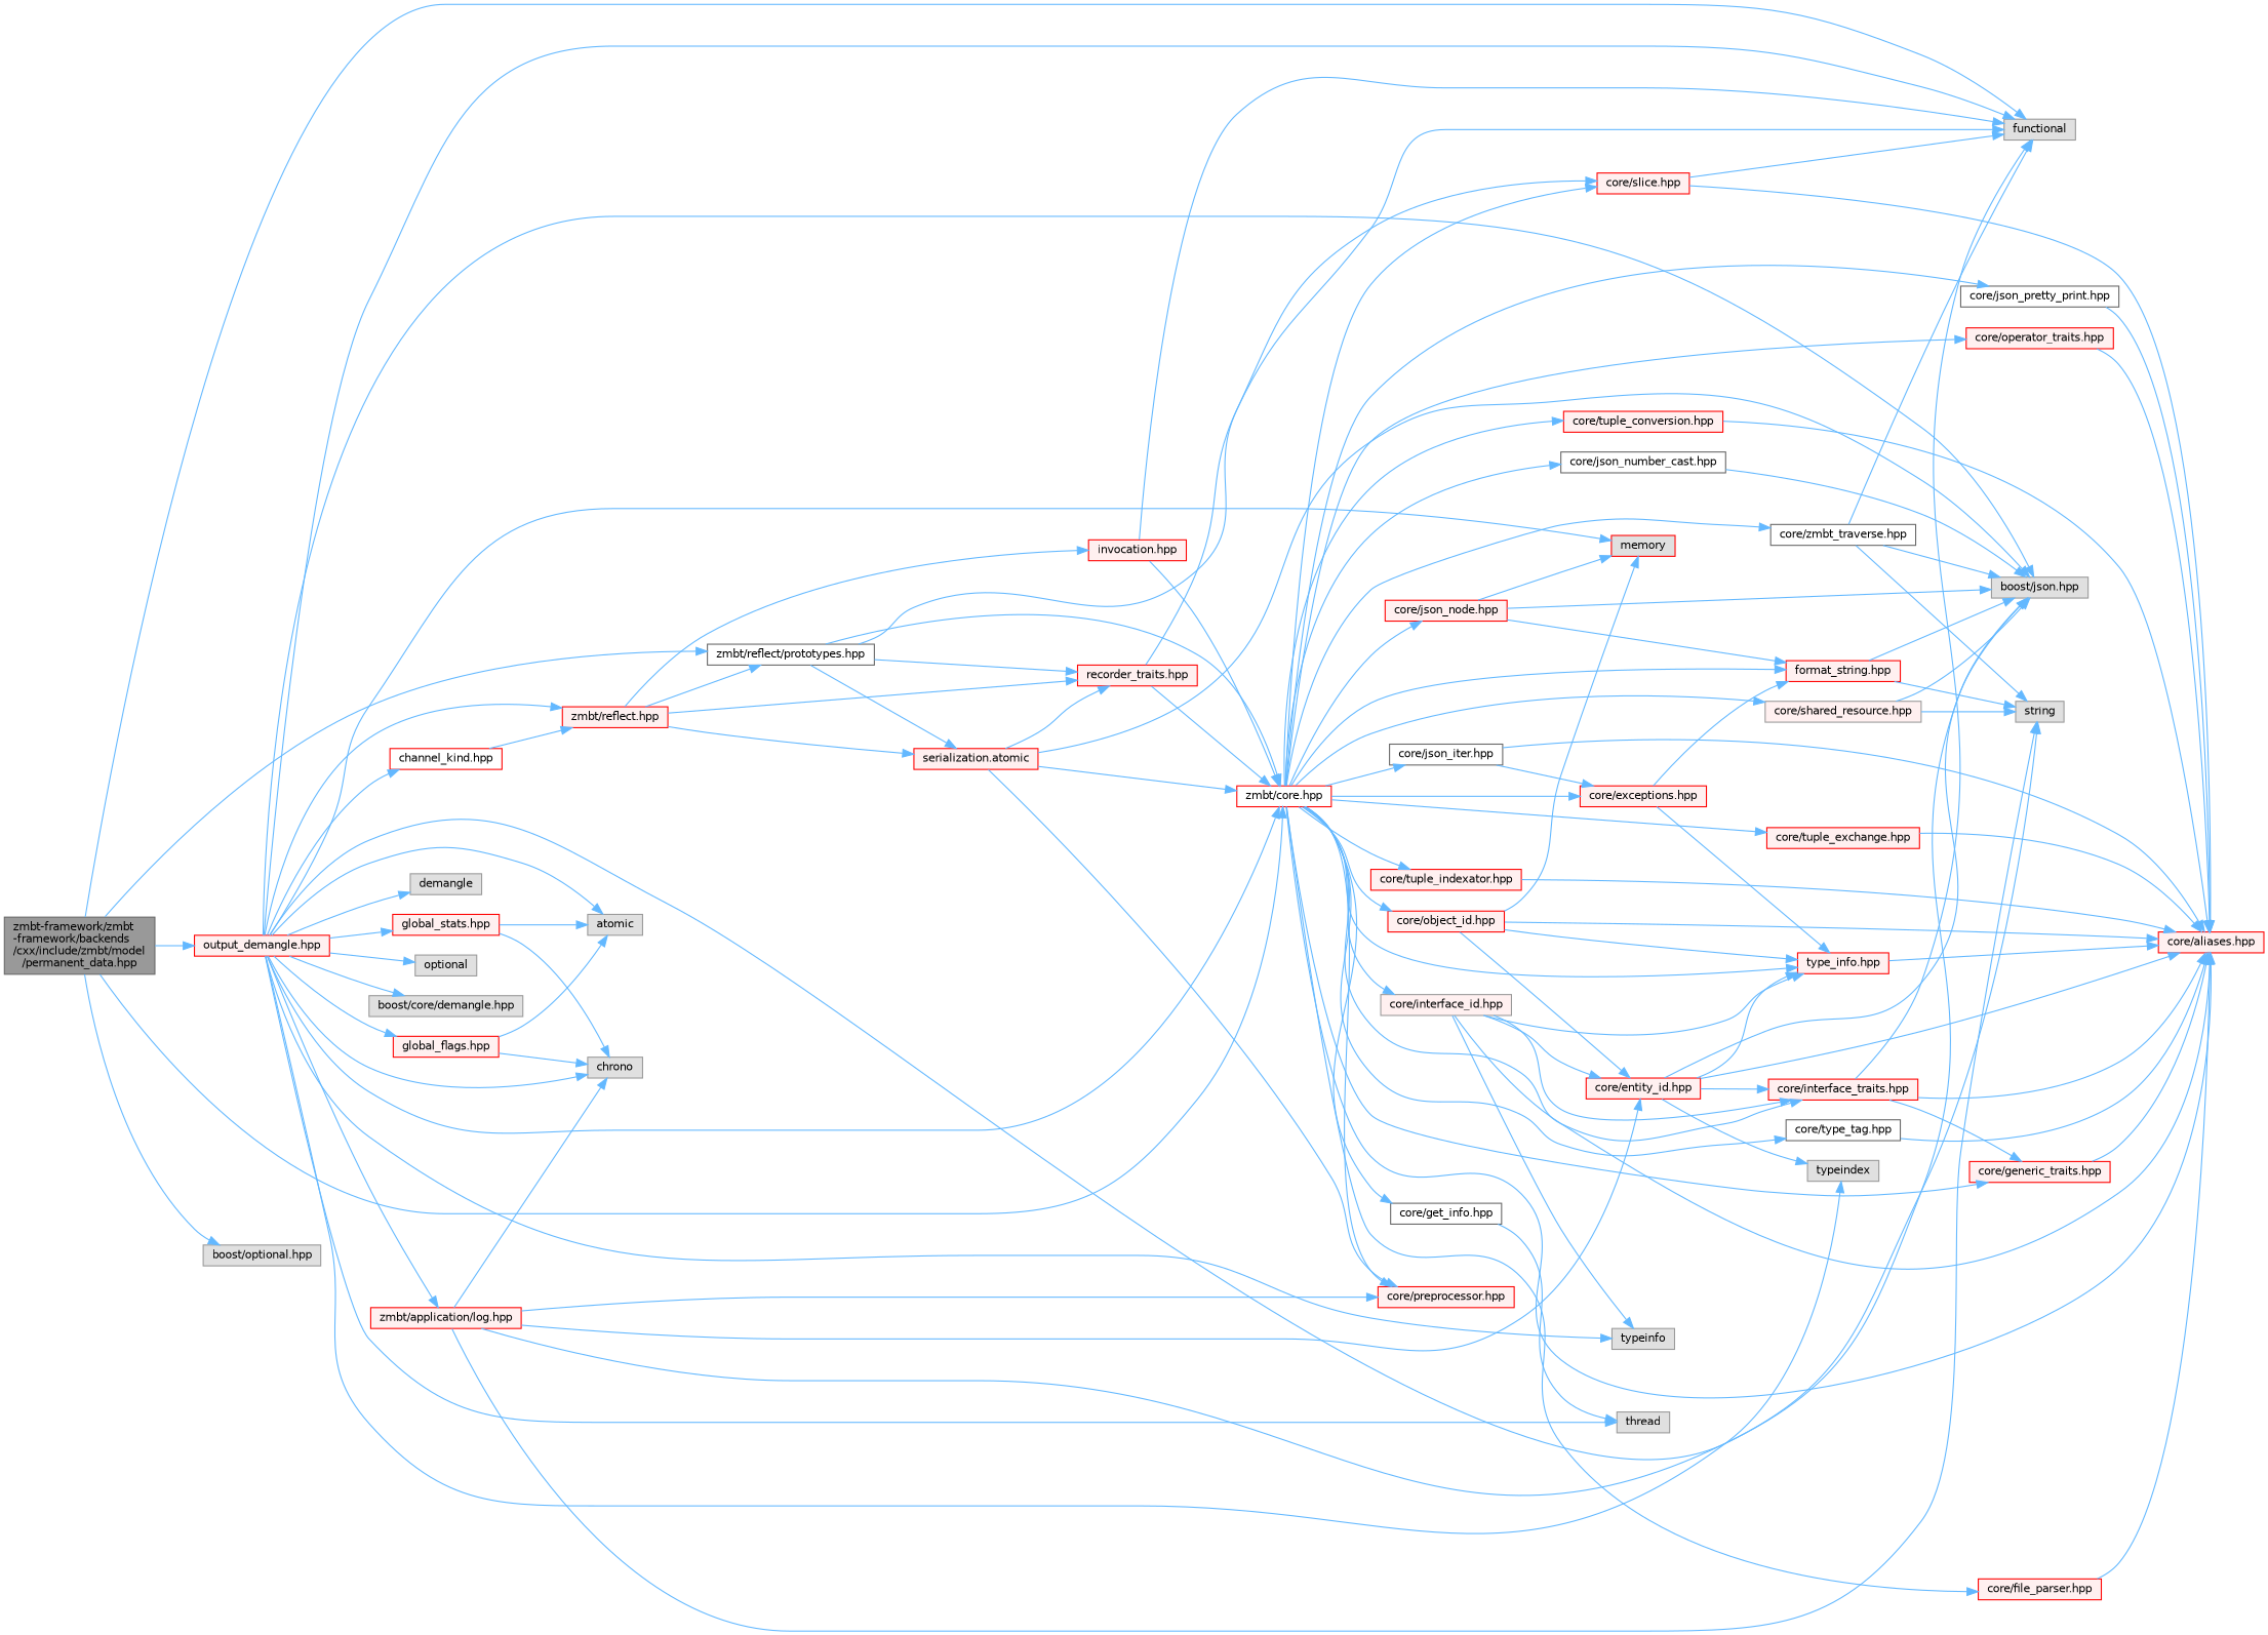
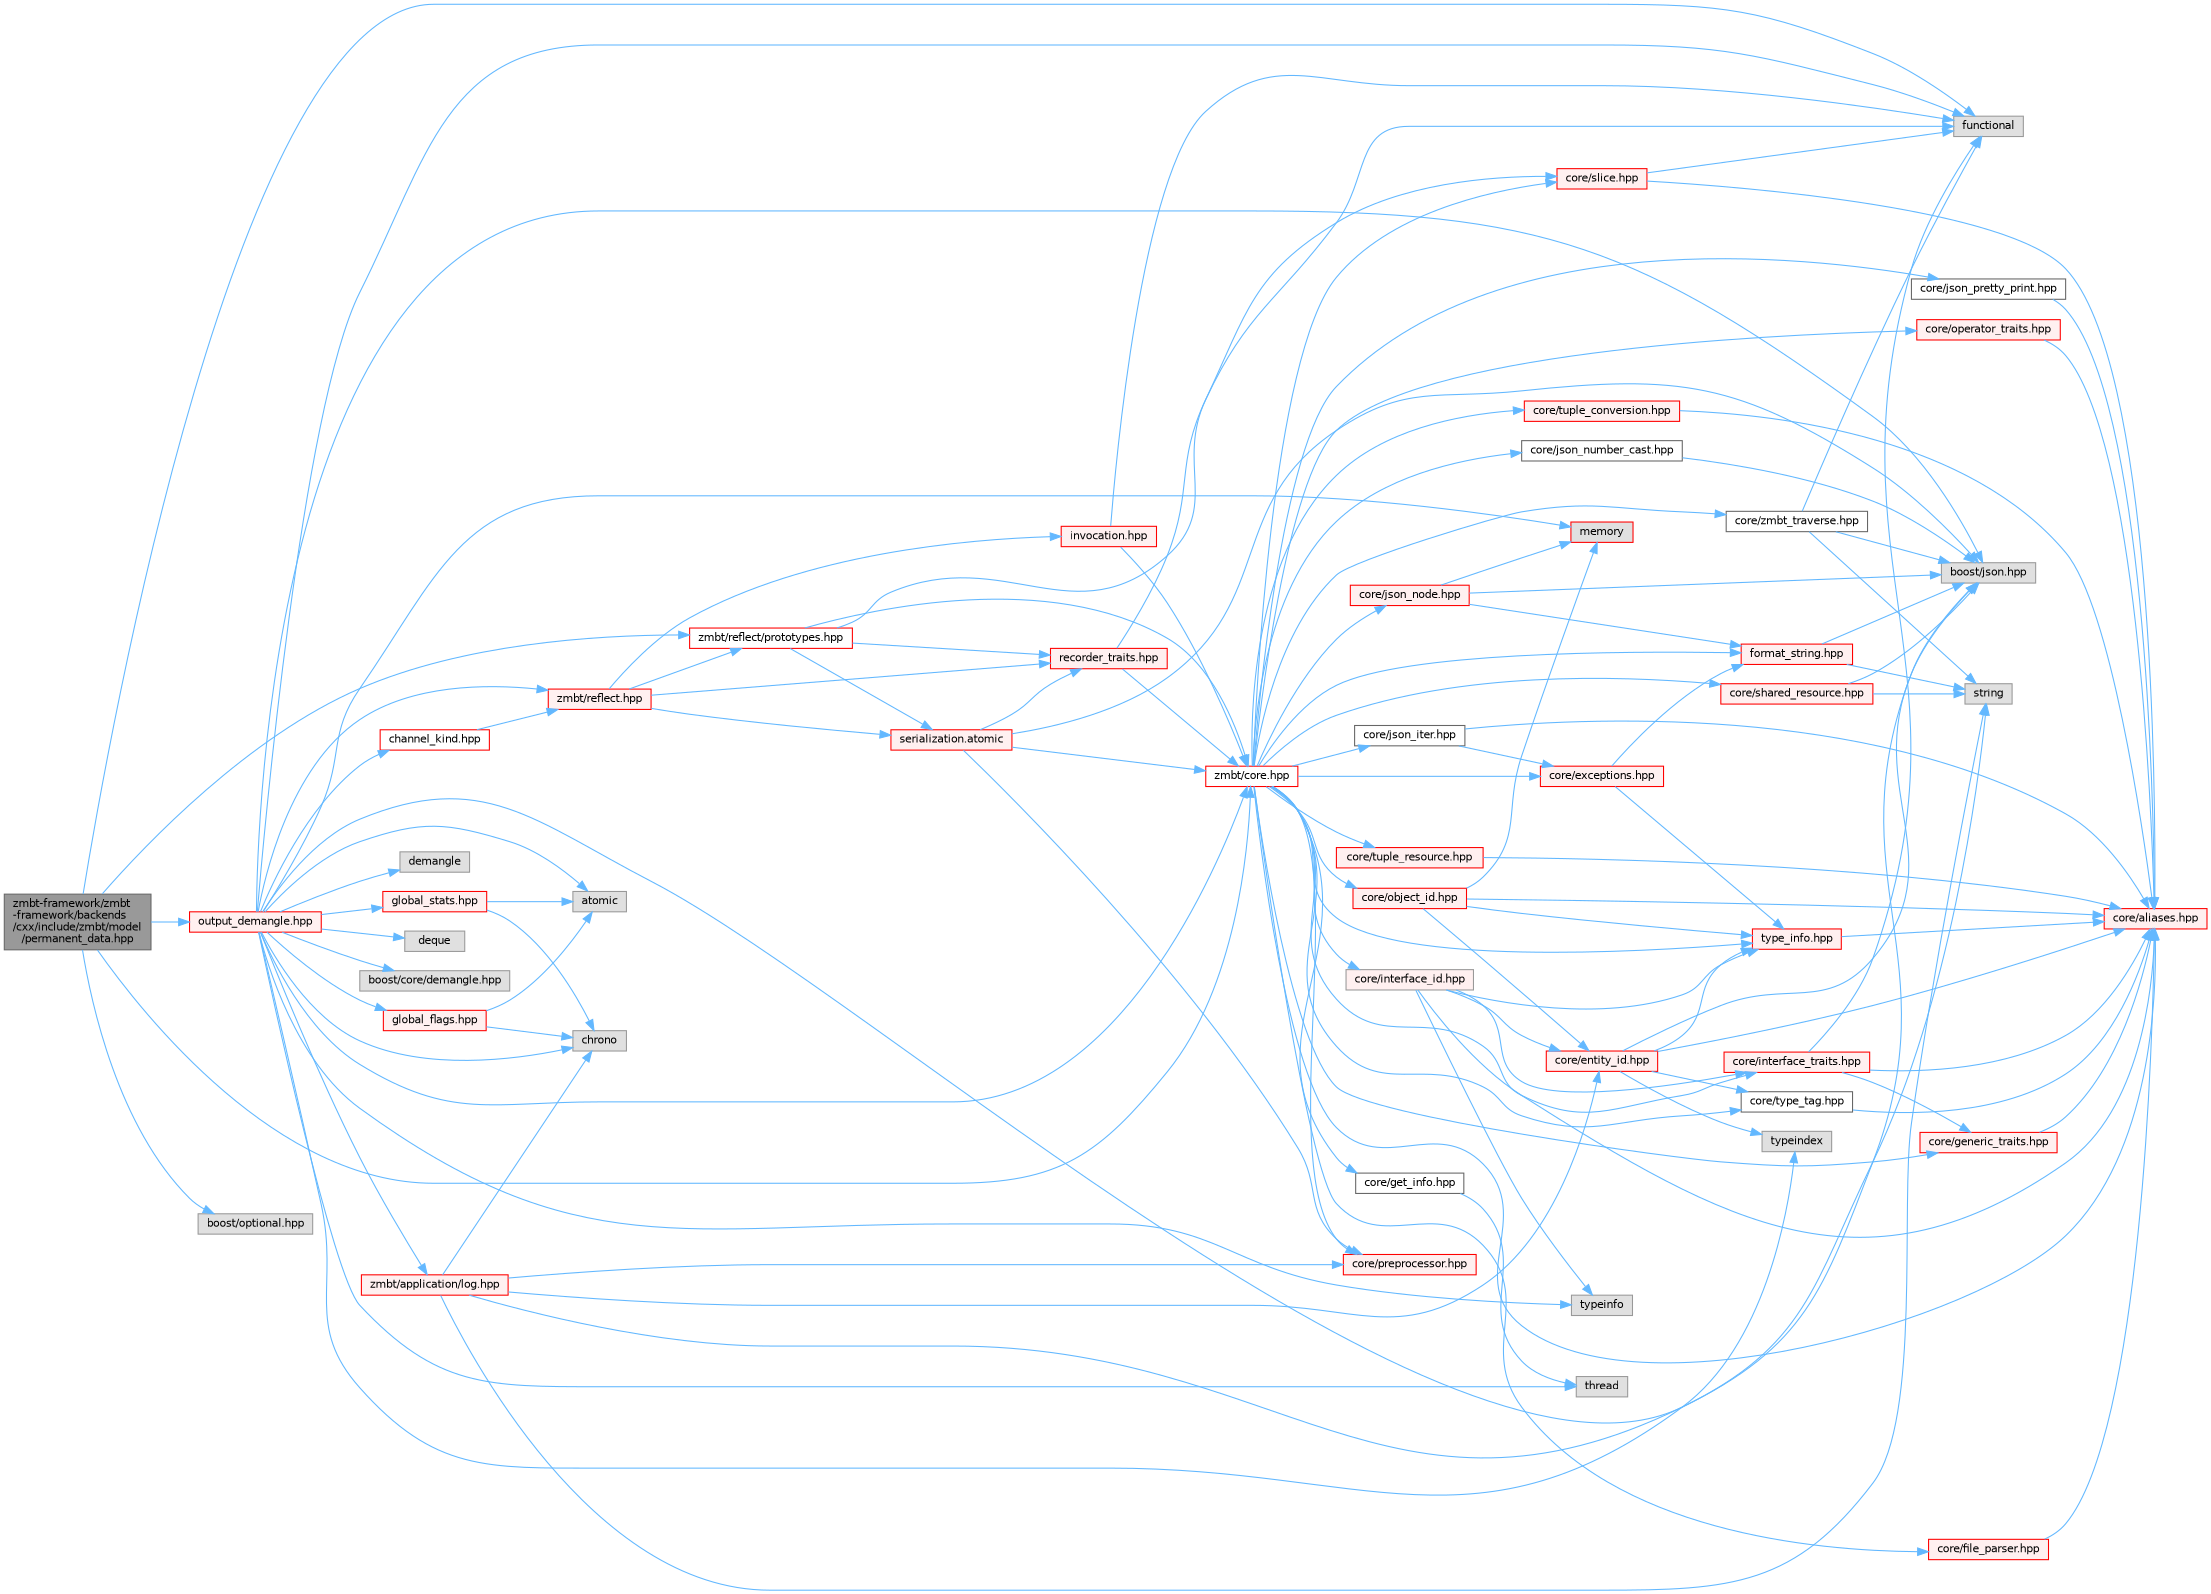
  digraph {
    rankdir=LR
    node [color=red fillcolor="#FFF0F0" fontname=Helvetica fontsize=10 shape=box style=filled]
    edge [color=steelblue1 fontname=Helvetica fontsize=10 labelfontname=Helvetica labelfontsize=10 style=solid]
    n1 [color=gray40 fillcolor=grey60 fontcolor=black height=0.2 label="zmbt-framework/zmbt\l-framework/backends\l/cxx/include/zmbt/model\l/permanent_data.hpp" width=0.4]
    n2 [color=grey60 fillcolor="#E0E0E0" height=0.2 label=functional width=0.4]
    n3 [color=grey60 fillcolor="#E0E0E0" height=0.2 label="boost/optional.hpp" width=0.4]
    n4 [fillcolor=white height=0.2 label="zmbt/core.hpp" width=0.4]
-   n5 [color=grey40 fillcolor=white height=0.2 label="zmbt/reflect/prototypes.hpp" width=0.4]
+   n5 [fillcolor=white height=0.2 label="zmbt/reflect/prototypes.hpp" width=0.4]
    n6 [height=0.2 label="output_demangle.hpp" width=0.4]
    n7 [height=0.2 label="core/aliases.hpp" width=0.4]
    n8 [height=0.2 label="core/exceptions.hpp" width=0.4]
    n9 [height=0.2 label="format_string.hpp" width=0.4]
    n10 [height=0.2 label="type_info.hpp" width=0.4]
    n11 [height=0.2 label="core/file_parser.hpp" width=0.4]
    n12 [height=0.2 label="core/generic_traits.hpp" width=0.4]
    n13 [color=grey40 fillcolor=white height=0.2 label="core/get_info.hpp" width=0.4]
    n14 [height=0.2 label="core/interface_traits.hpp" width=0.4]
    n15 [color=grey40 fillcolor=white height=0.2 label="core/json_iter.hpp" width=0.4]
    n16 [height=0.2 label="core/json_node.hpp" width=0.4]
    n17 [color=grey40 fillcolor=white height=0.2 label="core/json_number_cast.hpp" width=0.4]
    n18 [color=grey40 fillcolor=white height=0.2 label="core/zmbt_traverse.hpp" width=0.4]
    n19 [color=grey40 fillcolor=white height=0.2 label="core/json_pretty_print.hpp" width=0.4]
    n20 [height=0.2 label="core/slice.hpp" width=0.4]
    n21 [height=0.2 label="core/preprocessor.hpp" width=0.4]
    n22 [height=0.2 label="core/operator_traits.hpp" width=0.4]
-   n23 [color=grey60 height=0.2 label="core/shared_resource.hpp" width=0.4]
+   n23 [height=0.2 label="core/shared_resource.hpp" width=0.4]
    n24 [height=0.2 label="core/tuple_conversion.hpp" width=0.4]
-   n25 [height=0.2 label="core/tuple_exchange.hpp" width=0.4]
-   n26 [height=0.2 label="core/tuple_indexator.hpp" width=0.4]
+   n26 [height=0.2 label="core/tuple_resource.hpp" width=0.4]
    n27 [color=grey40 fillcolor=white height=0.2 label="core/type_tag.hpp" width=0.4]
    n28 [color=grey60 height=0.2 label="core/interface_id.hpp" width=0.4]
    n29 [height=0.2 label="core/object_id.hpp" width=0.4]
    n30 [height=0.2 label="recorder_traits.hpp" width=0.4]
    n31 [height=0.2 label="serialization.atomic" width=0.4]
    n32 [color=grey60 fillcolor="#E0E0E0" height=0.2 label="boost/json.hpp" width=0.4]
    n33 [color=grey60 fillcolor="#E0E0E0" height=0.2 label=string width=0.4]
    n34 [color=grey60 fillcolor="#E0E0E0" height=0.2 label=thread width=0.4]
    n35 [fillcolor="#E0E0E0" height=0.2 label=memory width=0.4]
    n36 [color=grey60 fillcolor="#E0E0E0" height=0.2 label=typeindex width=0.4]
    n37 [color=grey60 fillcolor="#E0E0E0" height=0.2 label=typeinfo width=0.4]
    n38 [color=grey60 fillcolor="#E0E0E0" height=0.2 label=atomic width=0.4]
    n39 [color=grey60 fillcolor="#E0E0E0" height=0.2 label=demangle width=0.4]
    n40 [color=grey60 fillcolor="#E0E0E0" height=0.2 label=chrono width=0.4]
-   n41 [color=grey60 fillcolor="#E0E0E0" height=0.2 label=optional width=0.4]
+   n41 [color=grey60 fillcolor="#E0E0E0" height=0.2 label=deque width=0.4]
    n42 [color=grey60 fillcolor="#E0E0E0" height=0.2 label="boost/core/demangle.hpp" width=0.4]
    n43 [height=0.2 label="zmbt/application/log.hpp" width=0.4]
    n44 [height=0.2 label="zmbt/reflect.hpp" width=0.4]
    n45 [fillcolor=white height=0.2 label="channel_kind.hpp" width=0.4]
    n46 [height=0.2 label="global_flags.hpp" width=0.4]
    n47 [height=0.2 label="global_stats.hpp" width=0.4]
    n48 [height=0.2 label="core/entity_id.hpp" width=0.4]
    n49 [height=0.2 label="invocation.hpp" width=0.4]
    n1 -> n2
    n1 -> n3
    n1 -> n4
    n1 -> n5
    n1 -> n6
    n4 -> n7
    n4 -> n8
    n4 -> n9
    n4 -> n10
    n4 -> n11
    n4 -> n12
    n4 -> n13
    n4 -> n14
    n4 -> n15
    n4 -> n16
    n4 -> n17
    n4 -> n18
    n4 -> n19
    n4 -> n20
    n4 -> n21
    n4 -> n22
    n4 -> n23
    n4 -> n24
-   n4 -> n25
    n4 -> n26
    n4 -> n27
    n4 -> n28
    n4 -> n29
    n5 -> n4
    n5 -> n20
    n5 -> n30
    n5 -> n31
    n6 -> n2
    n6 -> n4
    n6 -> n32
    n6 -> n33
    n6 -> n34
    n6 -> n35
    n6 -> n36
    n6 -> n37
    n6 -> n38
    n6 -> n39
    n6 -> n40
    n6 -> n41
    n6 -> n42
    n6 -> n43
    n6 -> n44
    n6 -> n45
    n6 -> n46
    n6 -> n47
    n8 -> n9
    n8 -> n10
    n9 -> n32
    n9 -> n33
    n10 -> n7
    n11 -> n7
    n12 -> n7
    n13 -> n34
    n14 -> n2
    n14 -> n7
    n14 -> n12
    n15 -> n7
    n15 -> n8
    n16 -> n9
    n16 -> n32
    n16 -> n35
    n17 -> n32
    n18 -> n2
    n18 -> n32
    n18 -> n33
    n19 -> n7
    n20 -> n2
    n20 -> n7
    n22 -> n7
    n23 -> n32
    n23 -> n33
    n24 -> n7
-   n25 -> n7
    n26 -> n7
    n27 -> n7
    n28 -> n7
    n28 -> n10
    n28 -> n14
    n28 -> n37
    n28 -> n48
    n29 -> n7
    n29 -> n10
    n29 -> n35
    n29 -> n48
    n30 -> n2
    n30 -> n4
    n31 -> n4
    n31 -> n21
    n31 -> n30
    n31 -> n32
    n43 -> n21
    n43 -> n32
    n43 -> n33
    n43 -> n40
    n43 -> n48
    n44 -> n5
    n44 -> n30
    n44 -> n31
    n44 -> n49
    n45 -> n44
    n46 -> n38
    n46 -> n40
    n47 -> n38
    n47 -> n40
    n48 -> n7
    n48 -> n10
-   n48 -> n14
+   n48 -> n27
    n48 -> n32
    n48 -> n36
    n49 -> n2
    n49 -> n4
  }
